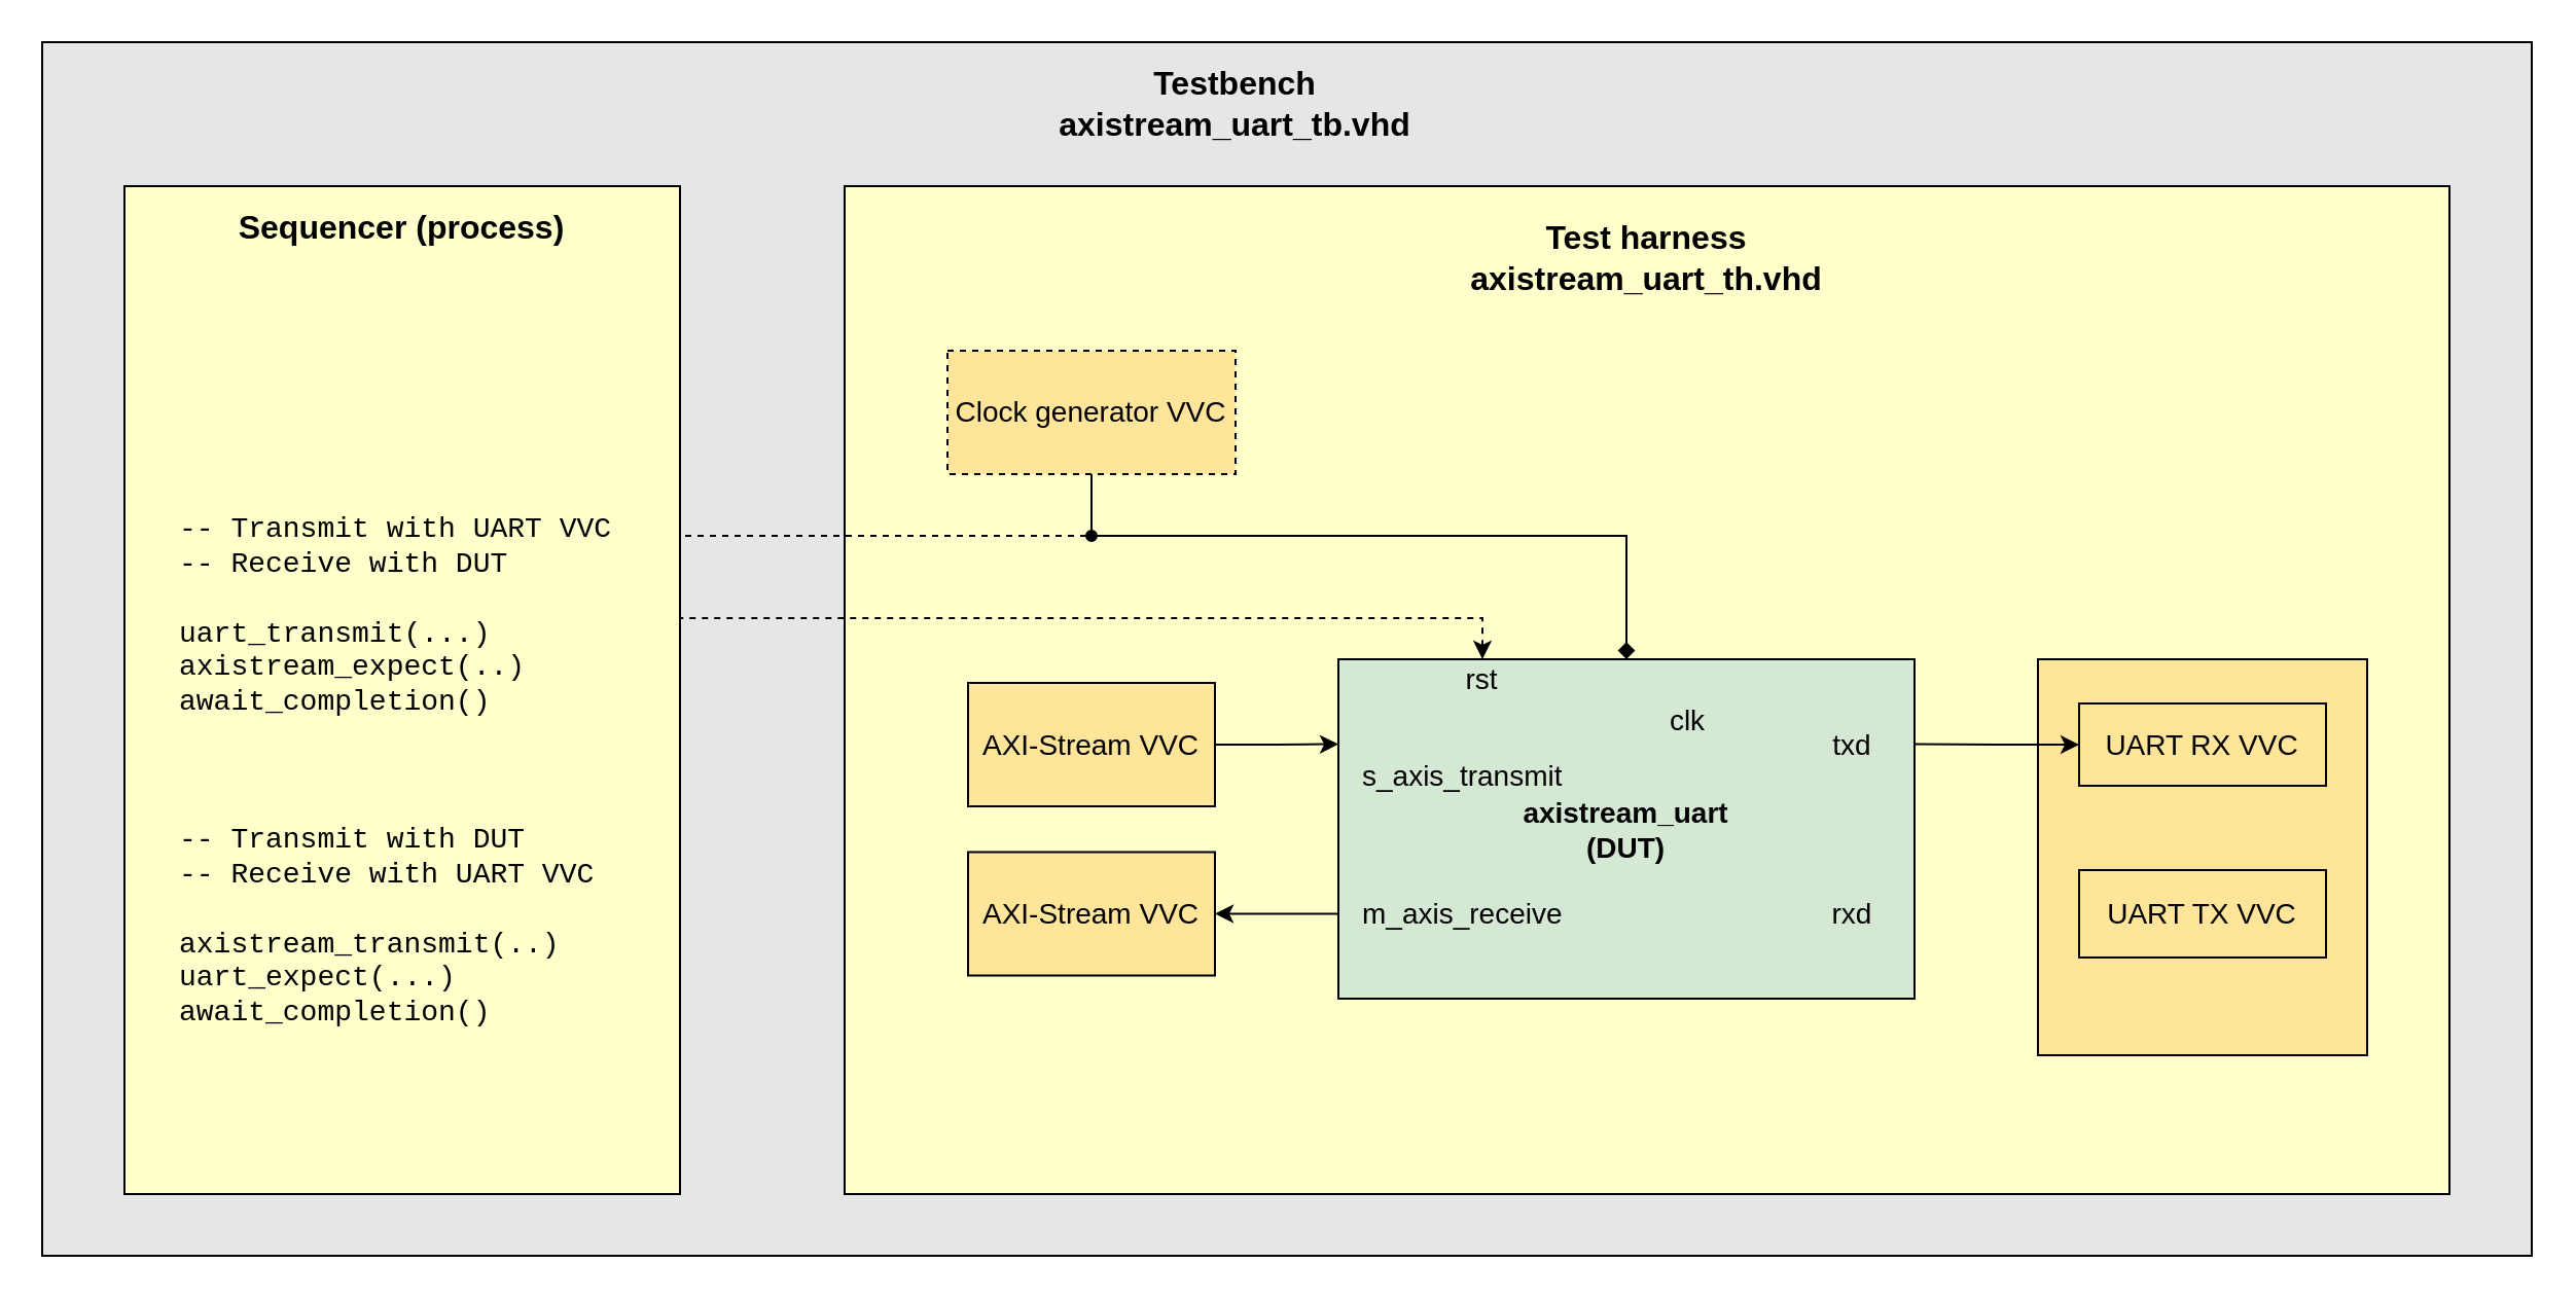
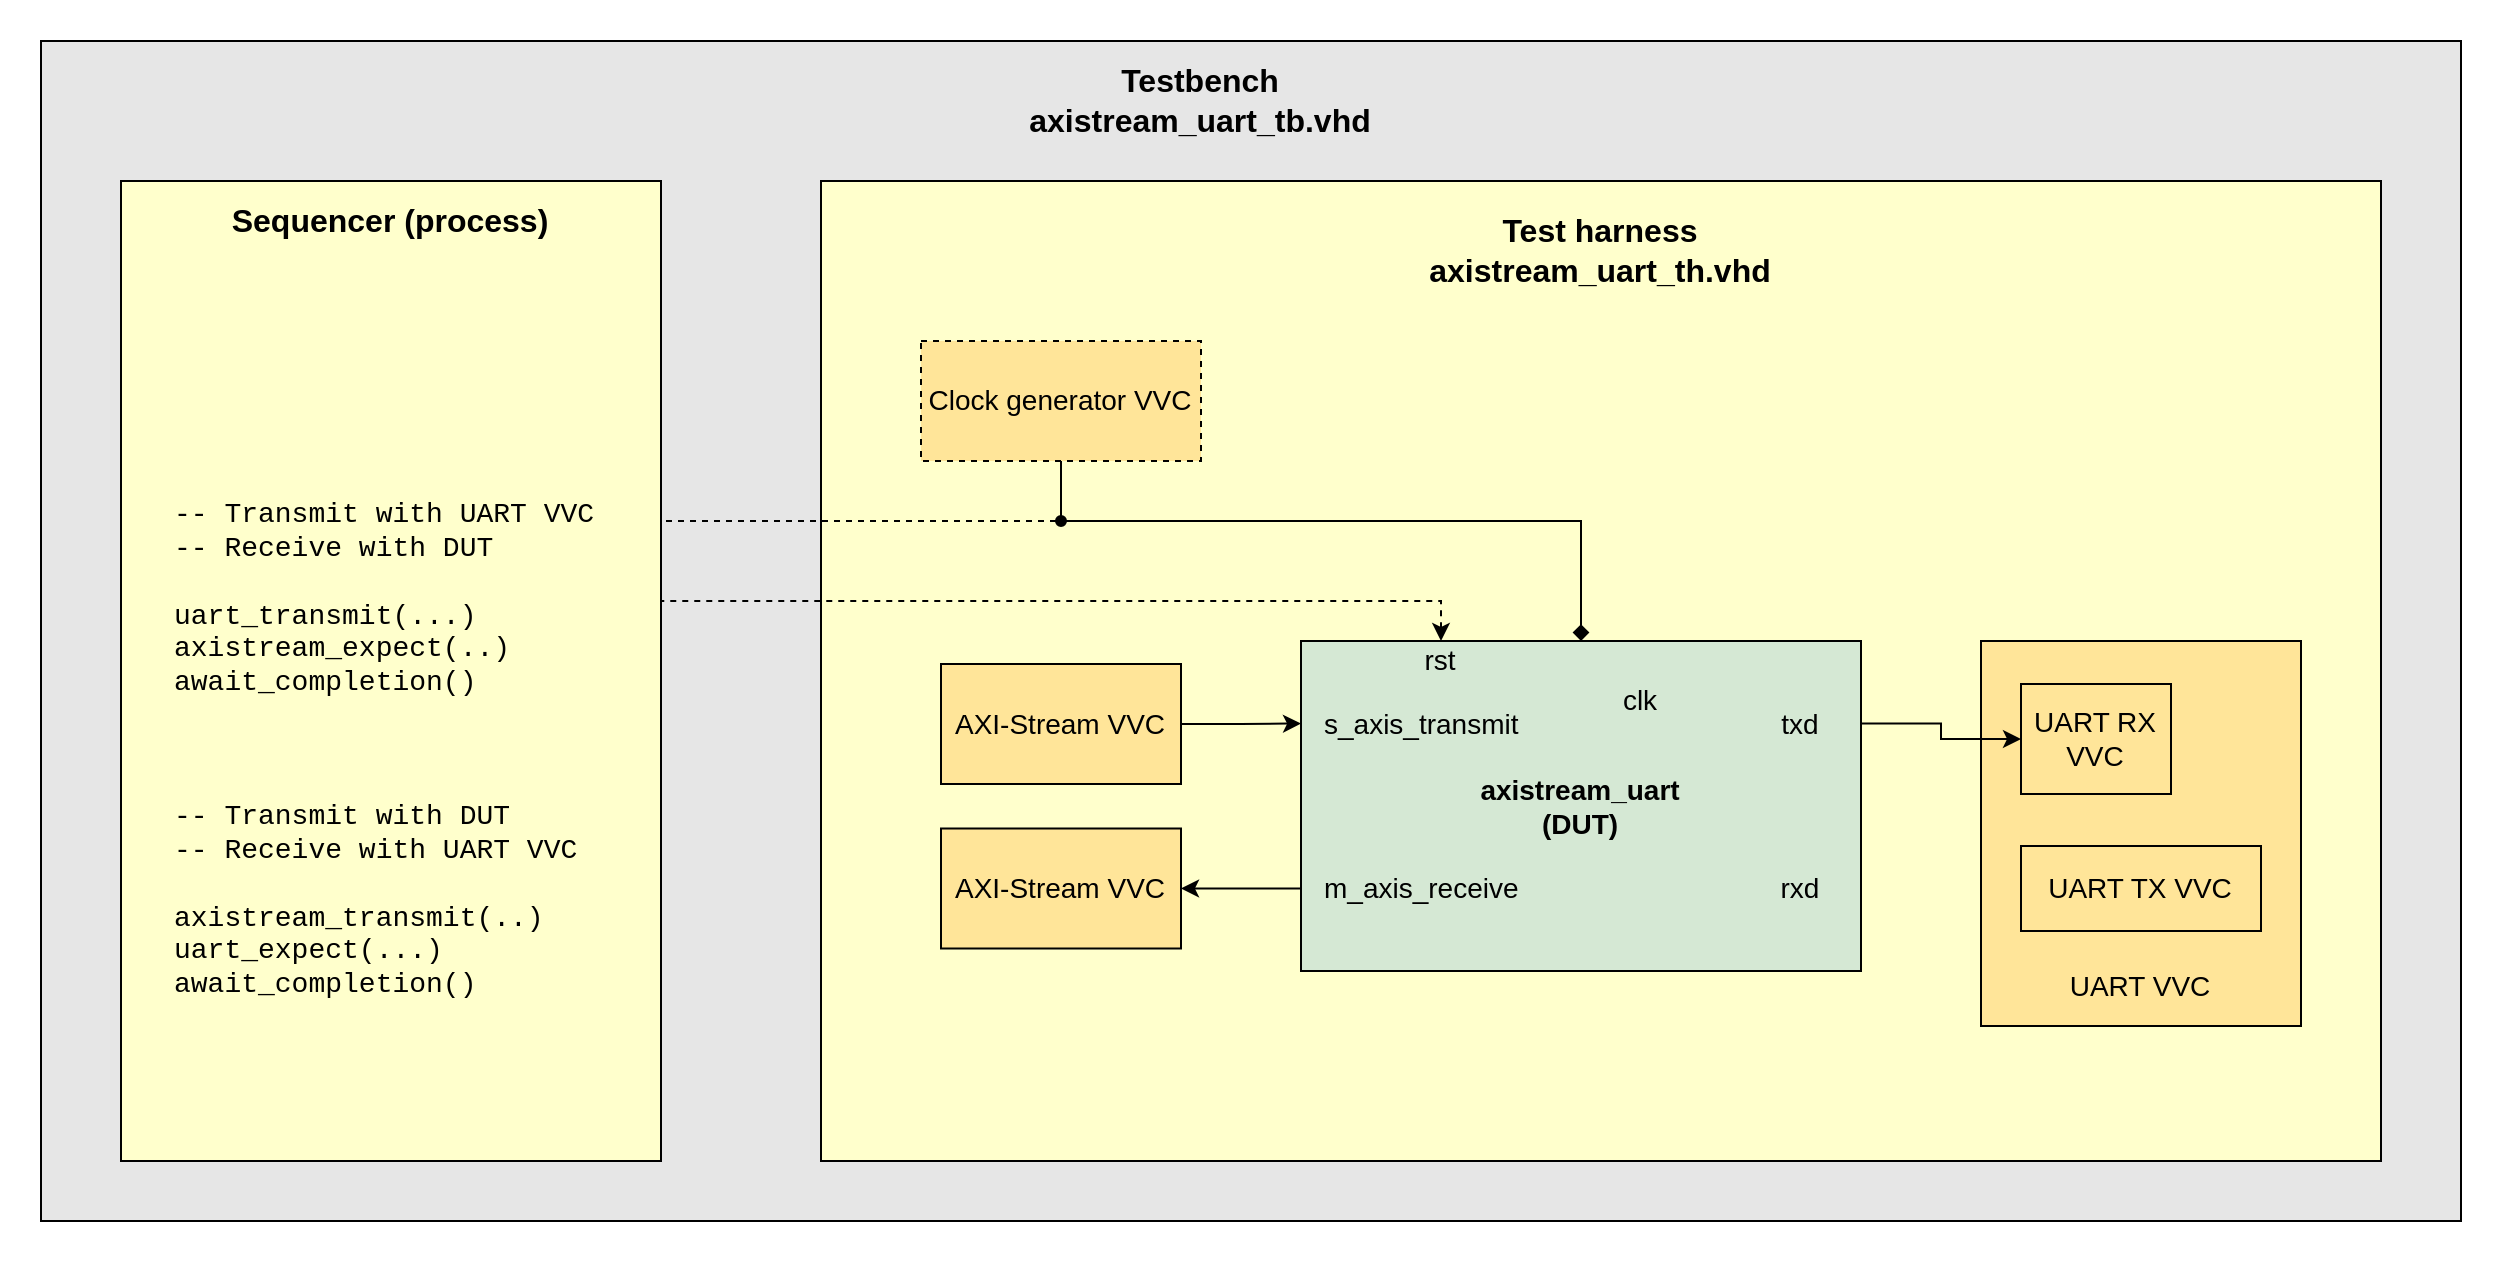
  <mxCell id="0" />
  <mxCell id="1" parent="0" />
  <mxCell id="2" value="" style="rounded=0;whiteSpace=wrap;html=1;fillColor=#E6E6E6;" parent="1" vertex="1"><mxGeometry x="20" y="20" width="1210" height="590" as="geometry" /></mxCell>
  <mxCell id="3" value="" style="rounded=0;whiteSpace=wrap;html=1;fontSize=12;align=left;fillColor=#FFFFCC;" parent="1" vertex="1"><mxGeometry x="410" y="90" width="780" height="490" as="geometry" /></mxCell>
  <mxCell id="4" value="" style="rounded=0;whiteSpace=wrap;html=1;fillColor=#FFE599;" parent="1" vertex="1"><mxGeometry x="990" y="320" width="160" height="192.5" as="geometry" /></mxCell>
  <mxCell id="5" style="edgeStyle=orthogonalEdgeStyle;rounded=0;orthogonalLoop=1;jettySize=auto;html=1;startArrow=classic;startFill=1;endArrow=none;endFill=0;exitX=0;exitY=0.5;exitDx=0;exitDy=0;entryX=1;entryY=0.25;entryDx=0;entryDy=0;" parent="1" source="15" target="8" edge="1"><mxGeometry relative="1" as="geometry"><mxPoint x="1195" y="379.74" as="sourcePoint" /><mxPoint x="830" y="380" as="targetPoint" /></mxGeometry></mxCell>
  <mxCell id="6" style="edgeStyle=orthogonalEdgeStyle;rounded=0;orthogonalLoop=1;jettySize=auto;html=1;exitX=0.25;exitY=0;exitDx=0;exitDy=0;startArrow=classic;startFill=1;endArrow=none;endFill=0;dashed=1;" parent="1" source="8" edge="1"><mxGeometry relative="1" as="geometry"><mxPoint x="311" y="301" as="targetPoint" /><mxPoint x="460" y="-80" as="sourcePoint" /><Array as="points"><mxPoint x="720" y="300" /><mxPoint x="320" y="300" /><mxPoint x="320" y="322" /><mxPoint x="311" y="322" /></Array></mxGeometry></mxCell>
  <mxCell id="7" style="edgeStyle=orthogonalEdgeStyle;rounded=0;orthogonalLoop=1;jettySize=auto;html=1;exitX=0;exitY=0.5;exitDx=0;exitDy=0;fontSize=12;startArrow=none;startFill=0;endArrow=classic;endFill=1;dashed=1;" parent="1" source="24" edge="1"><mxGeometry relative="1" as="geometry"><mxPoint x="305" y="284" as="targetPoint" /><mxPoint x="520" y="257.5" as="sourcePoint" /></mxGeometry></mxCell>
  <mxCell id="8" value="&lt;div style=&quot;font-size: 14px;&quot;&gt;&lt;font style=&quot;font-size: 14px;&quot;&gt;&lt;b style=&quot;font-size: 14px;&quot;&gt;axistream_uart&lt;/b&gt;&lt;/font&gt;&lt;/div&gt;&lt;div style=&quot;font-size: 14px;&quot;&gt;&lt;font style=&quot;font-size: 14px;&quot;&gt;&lt;b style=&quot;font-size: 14px;&quot;&gt;(DUT)&lt;/b&gt;&lt;/font&gt;&lt;br style=&quot;font-size: 14px;&quot;&gt;&lt;/div&gt;" style="rounded=0;whiteSpace=wrap;html=1;fillColor=#D5E8D4;fontSize=14;" parent="1" vertex="1"><mxGeometry x="650" y="320" width="280" height="165" as="geometry" /></mxCell>
  <mxCell id="9" style="edgeStyle=orthogonalEdgeStyle;rounded=0;orthogonalLoop=1;jettySize=auto;html=1;exitX=1;exitY=0.5;exitDx=0;exitDy=0;entryX=0;entryY=0.25;entryDx=0;entryDy=0;" parent="1" source="10" target="8" edge="1"><mxGeometry relative="1" as="geometry"><mxPoint x="660" y="12.5" as="targetPoint" /></mxGeometry></mxCell>
  <mxCell id="10" value="AXI-Stream VVC" style="rounded=0;whiteSpace=wrap;html=1;fillColor=#FFE599;fontSize=14;" parent="1" vertex="1"><mxGeometry x="470" y="331.5" width="120" height="60" as="geometry" /></mxCell>
  <mxCell id="11" style="edgeStyle=orthogonalEdgeStyle;rounded=0;orthogonalLoop=1;jettySize=auto;html=1;exitX=1;exitY=0.5;exitDx=0;exitDy=0;entryX=0;entryY=0.75;entryDx=0;entryDy=0;startArrow=classic;startFill=1;endArrow=none;endFill=0;" parent="1" source="12" target="8" edge="1"><mxGeometry relative="1" as="geometry"><mxPoint x="800" y="12.5" as="targetPoint" /></mxGeometry></mxCell>
  <mxCell id="12" value="AXI-Stream VVC" style="rounded=0;whiteSpace=wrap;html=1;fillColor=#FFE599;fontSize=14;" parent="1" vertex="1"><mxGeometry x="470" y="413.75" width="120" height="60" as="geometry" /></mxCell>
- <mxCell id="13" value="s_axis_transmit" style="text;html=1;strokeColor=none;fillColor=none;align=left;verticalAlign=middle;whiteSpace=wrap;rounded=0;fontSize=14;" parent="1" vertex="1"><mxGeometry x="660" y="366.5" width="120" height="20" as="geometry" /></mxCell>
+ <mxCell id="13" value="s_axis_transmit" style="text;html=1;strokeColor=none;fillColor=none;align=left;verticalAlign=middle;whiteSpace=wrap;rounded=0;fontSize=14;" parent="1" vertex="1"><mxGeometry x="660" y="351.5" width="120" height="20" as="geometry" /></mxCell>
  <mxCell id="14" value="m_axis_receive" style="text;html=1;strokeColor=none;fillColor=none;align=left;verticalAlign=middle;whiteSpace=wrap;rounded=0;fontSize=14;" parent="1" vertex="1"><mxGeometry x="660" y="433.75" width="110" height="20" as="geometry" /></mxCell>
- <mxCell id="15" value="UART RX VVC" style="rounded=0;whiteSpace=wrap;html=1;fillColor=#FFE599;fontSize=14;" parent="1" vertex="1"><mxGeometry x="1010" y="341.5" width="120" height="40" as="geometry" /></mxCell>
+ <mxCell id="15" value="UART RX VVC" style="rounded=0;whiteSpace=wrap;html=1;fillColor=#FFE599;fontSize=14;" parent="1" vertex="1"><mxGeometry x="1010" y="341.5" width="75" height="55" as="geometry" /></mxCell>
  <mxCell id="16" value="UART TX VVC" style="rounded=0;whiteSpace=wrap;html=1;fillColor=#FFE599;fontSize=14;" parent="1" vertex="1"><mxGeometry x="1010" y="422.5" width="120" height="42.5" as="geometry" /></mxCell>
  <mxCell id="17" value="txd" style="text;html=1;strokeColor=none;fillColor=none;align=center;verticalAlign=middle;whiteSpace=wrap;rounded=0;fontSize=14;" parent="1" vertex="1"><mxGeometry x="870" y="351.5" width="60" height="20" as="geometry" /></mxCell>
  <mxCell id="18" value="rxd" style="text;html=1;strokeColor=none;fillColor=none;align=center;verticalAlign=middle;whiteSpace=wrap;rounded=0;fontSize=14;" parent="1" vertex="1"><mxGeometry x="870" y="433.75" width="60" height="20" as="geometry" /></mxCell>
+ <mxCell id="19" value="UART VVC" style="text;html=1;strokeColor=none;fillColor=none;align=center;verticalAlign=middle;whiteSpace=wrap;rounded=0;fontSize=14;" parent="1" vertex="1"><mxGeometry x="1030" y="482.5" width="80" height="20" as="geometry" /></mxCell>
  <mxCell id="20" style="edgeStyle=orthogonalEdgeStyle;rounded=0;orthogonalLoop=1;jettySize=auto;html=1;exitX=0.5;exitY=1;exitDx=0;exitDy=0;entryX=0.5;entryY=0;entryDx=0;entryDy=0;startArrow=none;startFill=0;endArrow=diamond;endFill=1;" parent="1" source="21" target="8" edge="1"><mxGeometry relative="1" as="geometry"><mxPoint x="460" y="-110" as="targetPoint" /><Array as="points"><mxPoint x="530" y="260" /><mxPoint x="790" y="260" /></Array></mxGeometry></mxCell>
  <mxCell id="21" value="Clock generator VVC" style="rounded=0;whiteSpace=wrap;html=1;fillColor=#FFE599;fontSize=14;dashed=1;" parent="1" vertex="1"><mxGeometry x="460" y="170" width="140" height="60" as="geometry" /></mxCell>
  <mxCell id="22" value="clk" style="text;html=1;strokeColor=none;fillColor=none;align=center;verticalAlign=middle;whiteSpace=wrap;rounded=0;fontSize=14;" parent="1" vertex="1"><mxGeometry x="800" y="340" width="40" height="20" as="geometry" /></mxCell>
  <mxCell id="23" value="rst" style="text;html=1;strokeColor=none;fillColor=none;align=center;verticalAlign=middle;whiteSpace=wrap;rounded=0;fontSize=14;" parent="1" vertex="1"><mxGeometry x="700" y="320" width="40" height="20" as="geometry" /></mxCell>
  <mxCell id="24" value="" style="ellipse;whiteSpace=wrap;html=1;aspect=fixed;fontSize=12;align=left;fillColor=#000000;" parent="1" vertex="1"><mxGeometry x="527.5" y="257.5" width="5" height="5" as="geometry" /></mxCell>
  <mxCell id="25" value="&lt;div&gt;Test harness&lt;/div&gt;&lt;div&gt;axistream_uart_th.vhd&lt;/div&gt;" style="text;html=1;strokeColor=none;fillColor=none;align=center;verticalAlign=middle;whiteSpace=wrap;rounded=0;fontSize=16;fontStyle=1" parent="1" vertex="1"><mxGeometry x="555" y="90" width="490" height="70" as="geometry" /></mxCell>
  <mxCell id="26" value="" style="rounded=0;whiteSpace=wrap;html=1;fontSize=12;fillColor=#FFFFCC;align=left;" parent="1" vertex="1"><mxGeometry x="60" y="90" width="270" height="490" as="geometry" /></mxCell>
  <mxCell id="27" value="Sequencer (process)" style="text;html=1;strokeColor=none;fillColor=none;align=center;verticalAlign=middle;whiteSpace=wrap;rounded=0;fontSize=16;fontStyle=1" parent="1" vertex="1"><mxGeometry x="60" y="100" width="270" height="20" as="geometry" /></mxCell>
  <mxCell id="28" value="&lt;div style=&quot;font-size: 14px;&quot;&gt;&lt;div style=&quot;font-size: 14px;&quot;&gt;&lt;div style=&quot;font-size: 14px;&quot;&gt;&lt;br style=&quot;font-size: 14px;&quot;&gt;&lt;/div&gt;&lt;div style=&quot;font-size: 14px;&quot;&gt;-- Transmit with UART VVC&lt;/div&gt;&lt;div style=&quot;font-size: 14px;&quot;&gt;-- Receive with DUT&lt;/div&gt;&lt;div style=&quot;font-size: 14px;&quot;&gt;&lt;br style=&quot;font-size: 14px;&quot;&gt;&lt;/div&gt;&lt;div style=&quot;font-size: 14px;&quot;&gt;uart_transmit(...)&lt;/div&gt;&lt;div style=&quot;font-size: 14px;&quot;&gt;axistream_expect(..)&lt;/div&gt;&lt;div style=&quot;font-size: 14px;&quot;&gt;await_completion()&lt;/div&gt;&lt;/div&gt;&lt;/div&gt;&lt;div style=&quot;font-size: 14px;&quot;&gt;&lt;br style=&quot;font-size: 14px;&quot;&gt;&lt;/div&gt;&lt;div style=&quot;font-size: 14px;&quot;&gt;&lt;br style=&quot;font-size: 14px;&quot;&gt;&lt;/div&gt;&lt;div style=&quot;font-size: 14px;&quot;&gt;&lt;br style=&quot;font-size: 14px;&quot;&gt;&lt;/div&gt;&lt;div style=&quot;font-size: 14px;&quot;&gt;&lt;div style=&quot;font-size: 14px;&quot;&gt;-- Transmit with DUT&lt;/div&gt;&lt;div style=&quot;font-size: 14px;&quot;&gt;-- Receive with UART VVC&lt;/div&gt;&lt;div style=&quot;font-size: 14px;&quot;&gt;&lt;br style=&quot;font-size: 14px;&quot;&gt;&lt;/div&gt;&lt;/div&gt;&lt;div style=&quot;font-size: 14px;&quot;&gt;axistream_transmit(..)&lt;/div&gt;&lt;div style=&quot;font-size: 14px;&quot;&gt;uart_expect(...)&lt;/div&gt;&lt;div style=&quot;font-size: 14px;&quot;&gt;await_completion()&lt;/div&gt;&lt;div style=&quot;font-size: 14px;&quot;&gt;&lt;br style=&quot;font-size: 14px;&quot;&gt;&lt;/div&gt;&lt;div style=&quot;font-size: 14px;&quot;&gt;&lt;br style=&quot;font-size: 14px;&quot;&gt;&lt;/div&gt;" style="text;html=1;strokeColor=none;fillColor=none;align=left;verticalAlign=middle;whiteSpace=wrap;rounded=0;fontSize=14;fontFamily=Courier New;" parent="1" vertex="1"><mxGeometry x="85" y="240" width="220" height="285" as="geometry" /></mxCell>
  <mxCell id="29" value="&lt;div&gt;Testbench&lt;/div&gt;&lt;div&gt;axistream_uart_tb.vhd&lt;br&gt;&lt;/div&gt;" style="text;html=1;strokeColor=none;fillColor=none;align=center;verticalAlign=middle;whiteSpace=wrap;rounded=0;fontSize=16;fontStyle=1" parent="1" vertex="1"><mxGeometry x="465" y="20" width="270" height="60" as="geometry" /></mxCell>
